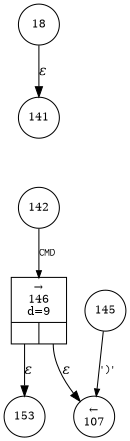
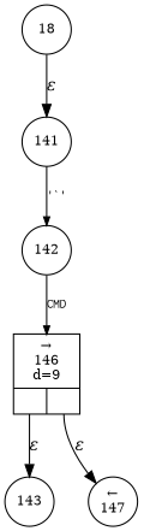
  digraph {
    rankdir=TB
    node [fixedsize=true fontsize=11 peripheries=1 shape=circle]
    edge [fontname=Courier]
-   n1 [label=145 width=.55]
-   n2 [label="&larr;\n107" width=.55]
+   n2 [label="&larr;\n147" width=.55]
    n3 [label=18 width=.55]
    n4 [label=141 width=.55]
    n5 [label=142 width=.55]
    n6 [fixedsize=false label="{&rarr;\n146\nd=9|{<p0>|<p1>}}" shape=record]
-   n7 [label=153 width=.55]
-   n1 -> n2 [arrowhead=normal arrowsize=.7 fontsize=11 label="')'"]
+   n7 [label=143 width=.55]
    n3 -> n4 [fontname="Times-Italic" label="&epsilon;"]
+   n4 -> n5 [arrowhead=normal arrowsize=.7 fontsize=11 label="'`'"]
    n5 -> n6 [arrowhead=normal arrowsize=.7 fontsize=11 label=CMD]
    n6 -> n2 [fontname="Times-Italic" label="&epsilon;" tailport=p1]
    n6 -> n7 [fontname="Times-Italic" label="&epsilon;" tailport=p0]
  }
